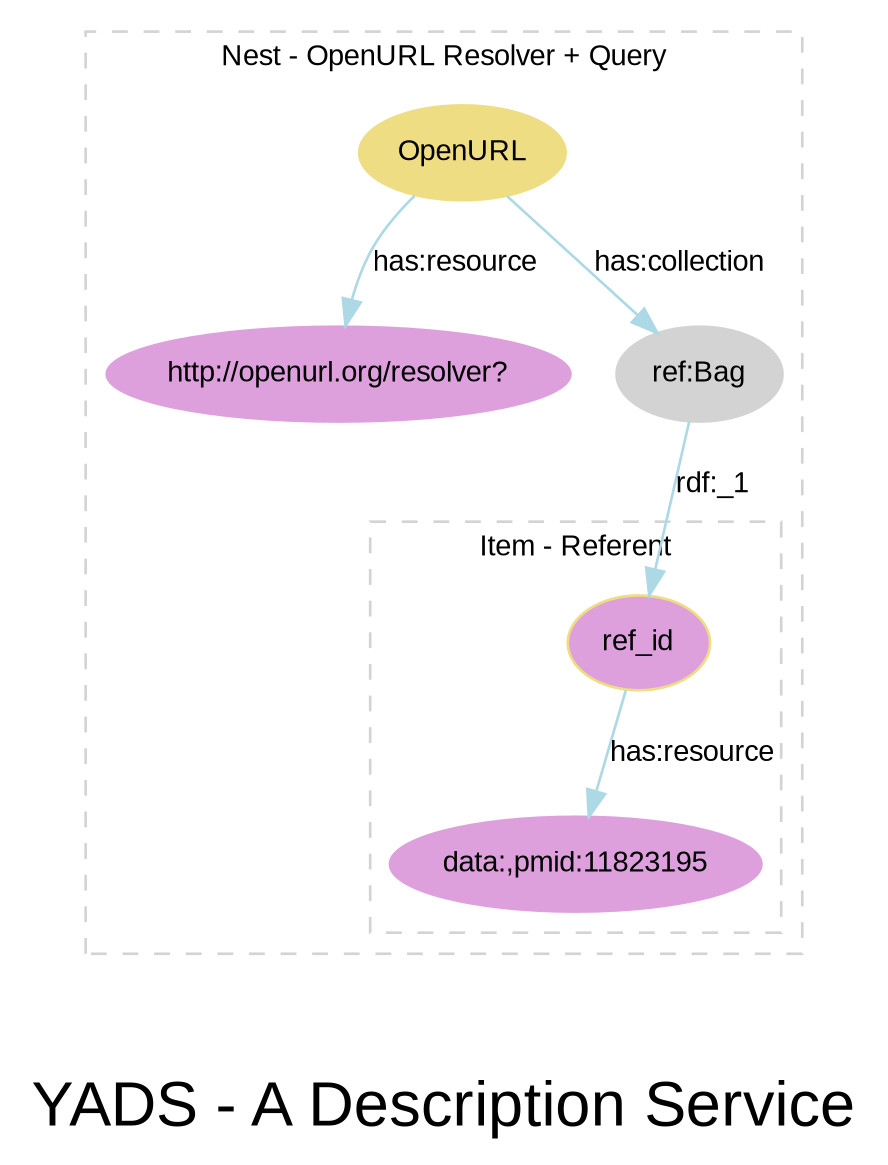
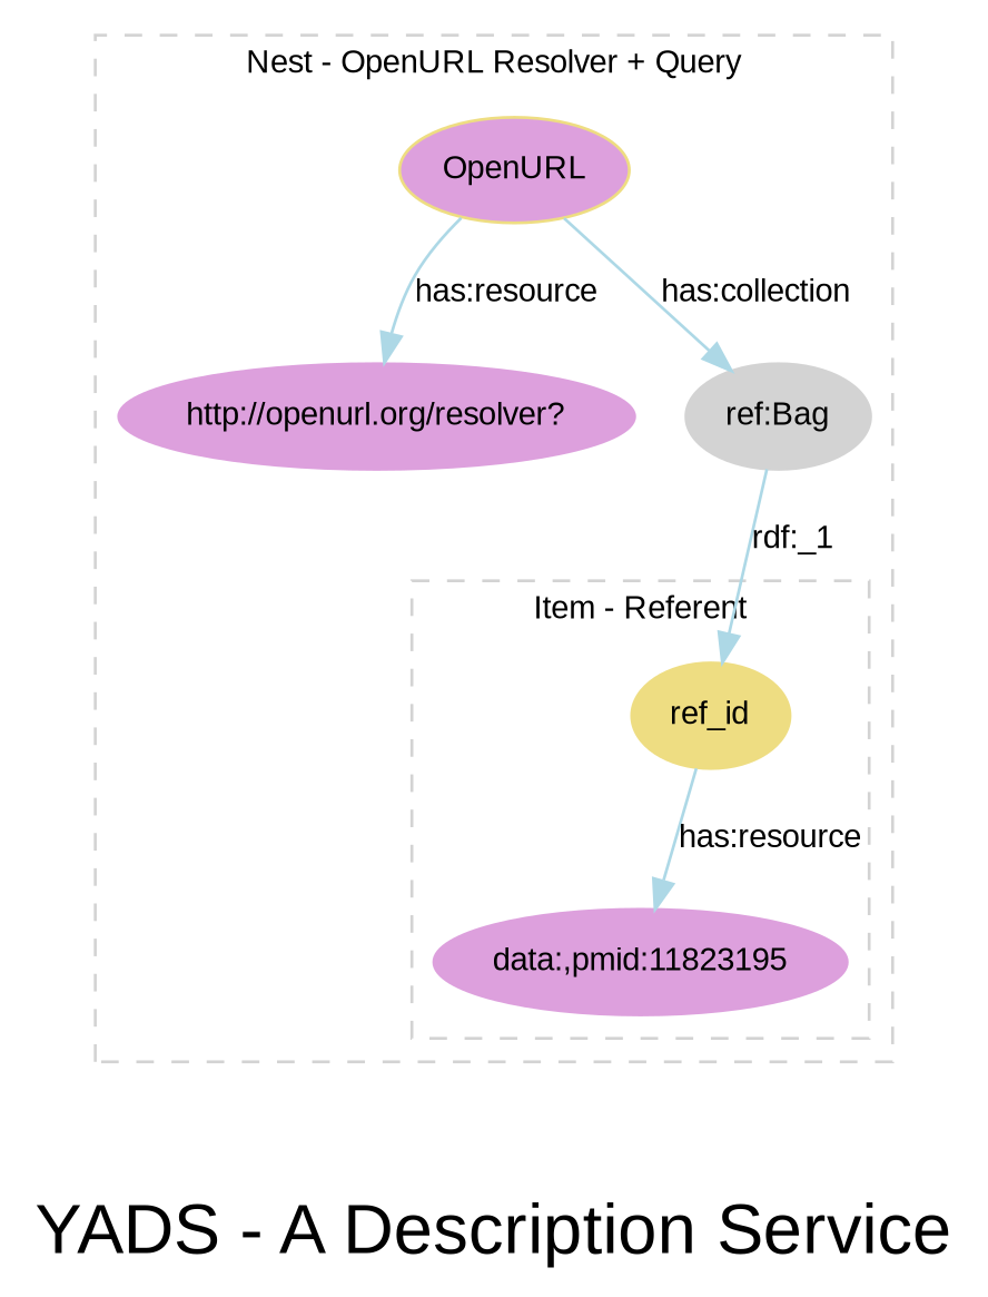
  digraph {
    fontname=arial
    fontsize=24
    label="YADS - A Description Service"
    rankdir=TB
    node [color=lightgoldenrod fontcolor=black fontname=arial fontsize=11 style=filled]
    edge [color=lightblue fontcolor=black fontname=arial fontsize=11 style=filled]
-   n1 [label=ref_id fillcolor=plum]
+   n1 [label=ref_id]
    "data:,pmid:11823195" [color=plum]
-   n3 [label=OpenURL]
+   n3 [label=OpenURL fillcolor=plum]
    "http://openurl.org/resolver?" [color=plum]
    n5 [color=lightgrey label="ref:Bag"]
    subgraph cluster_1 {
      color=lightgrey
      fontcolor=black
      fontsize=11
      label="Nest - OpenURL Resolver + Query"
      style=dashed
      n3
      "http://openurl.org/resolver?"
      n5
      subgraph cluster_2 {
        color=lightgrey
        fontcolor=black
        fontsize=11
        label="Item - Referent"
        style=dashed
        n1
        "data:,pmid:11823195"
      }
    }
    n1 -> "data:,pmid:11823195" [label="has:resource"]
    n3 -> "http://openurl.org/resolver?" [label="has:resource"]
    n3 -> n5 [label="has:collection"]
    n5 -> n1 [label="rdf:_1"]
  }
